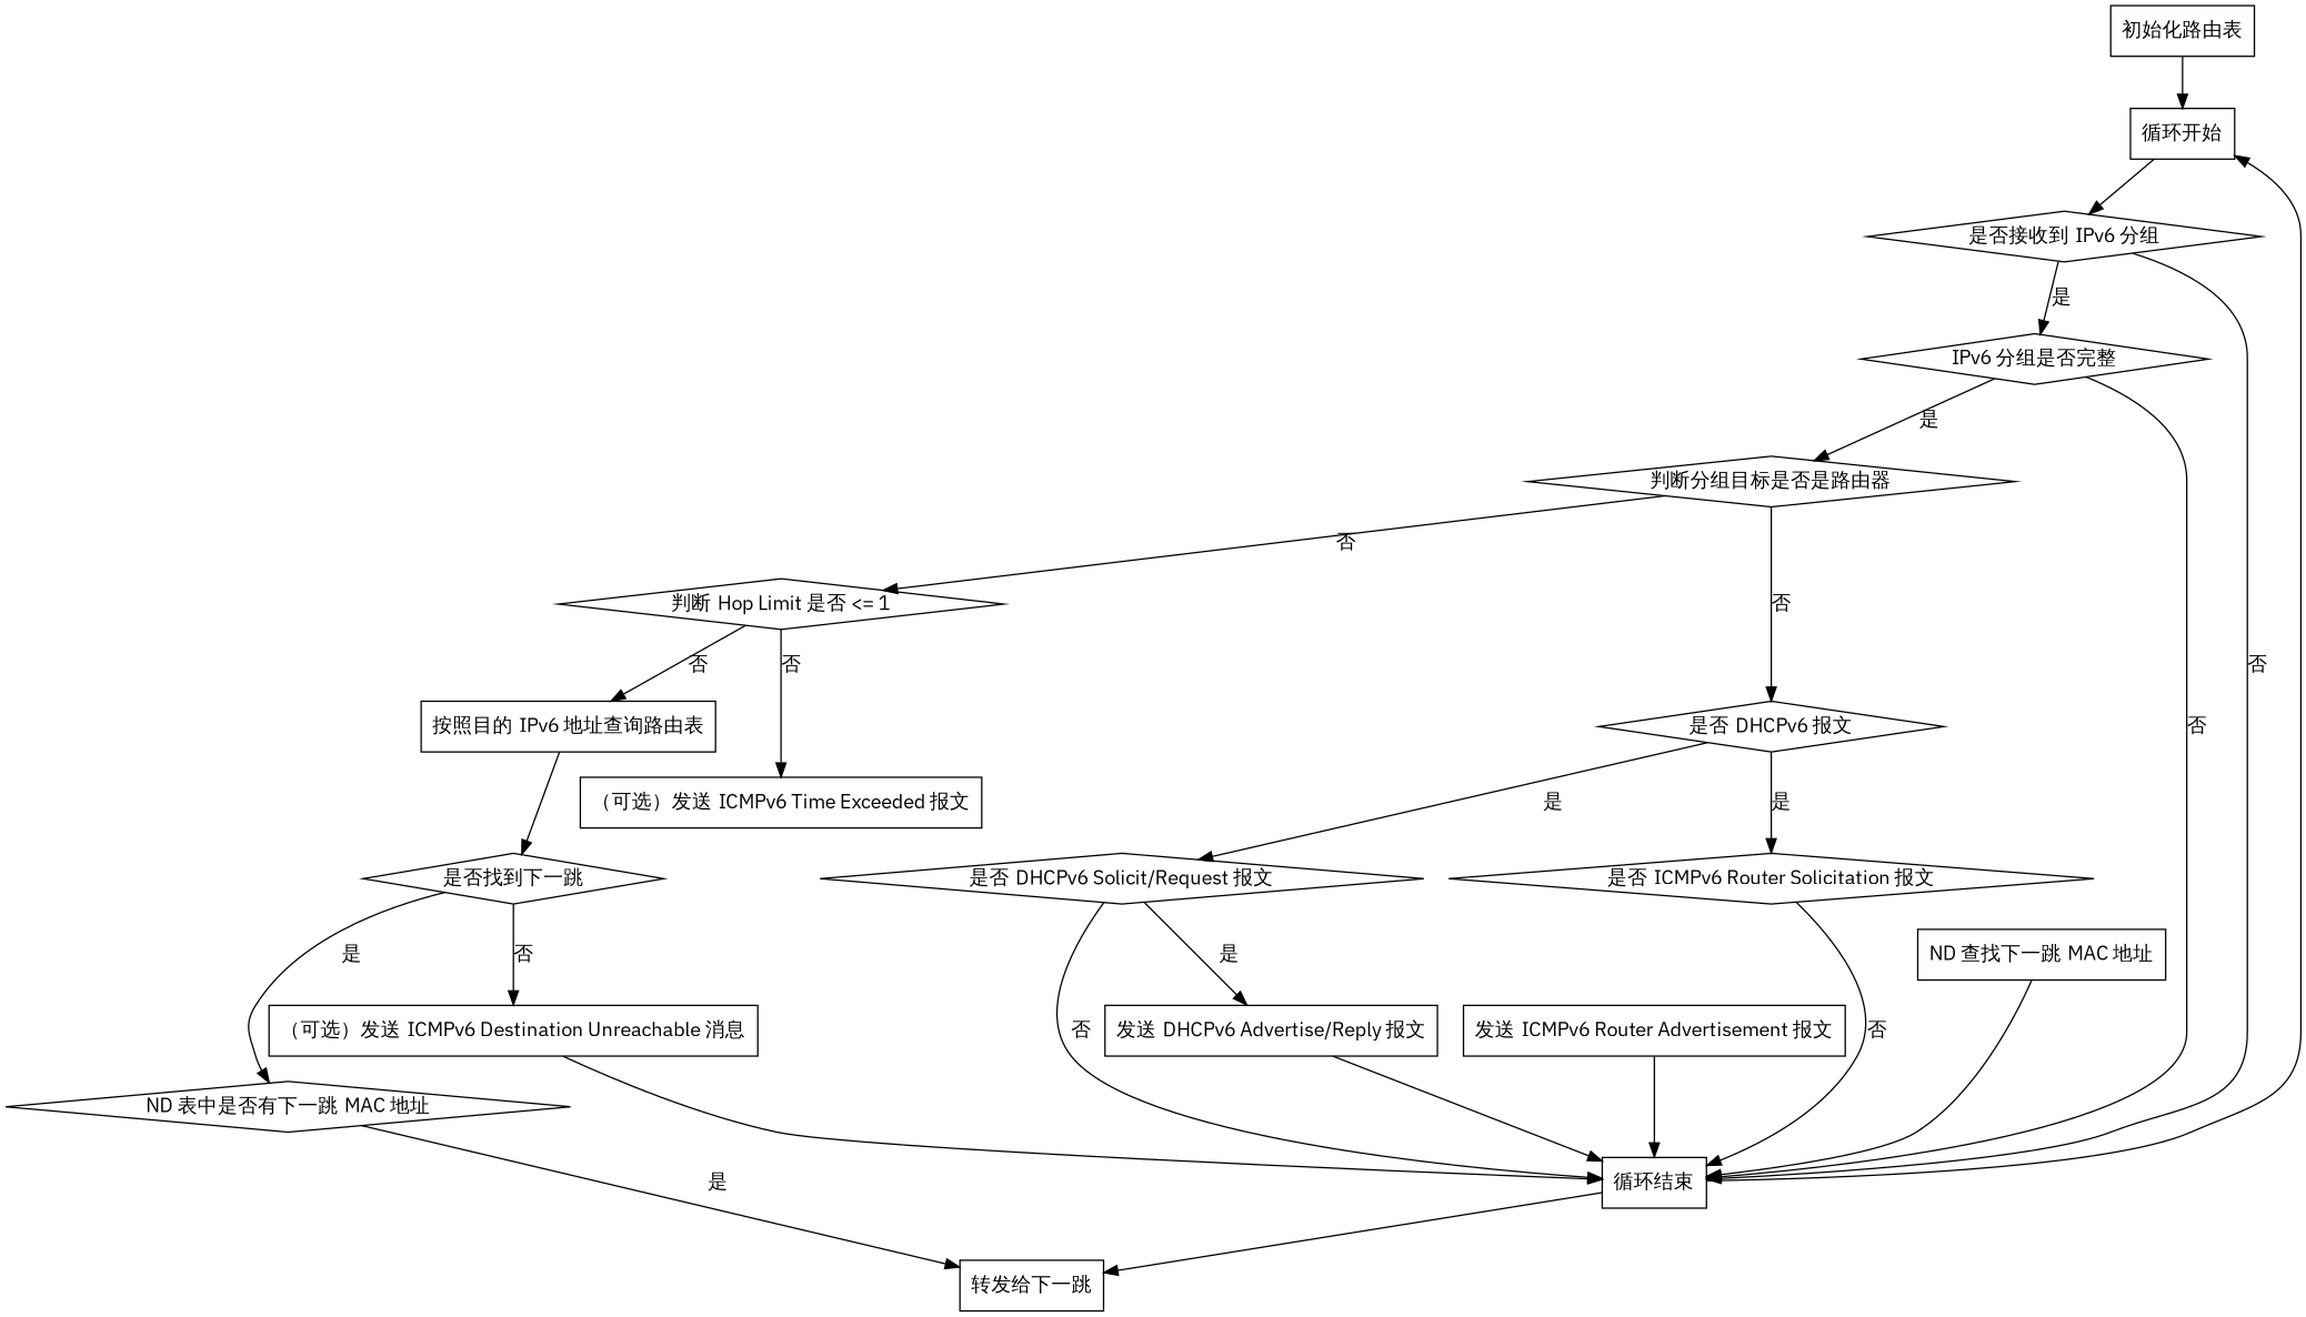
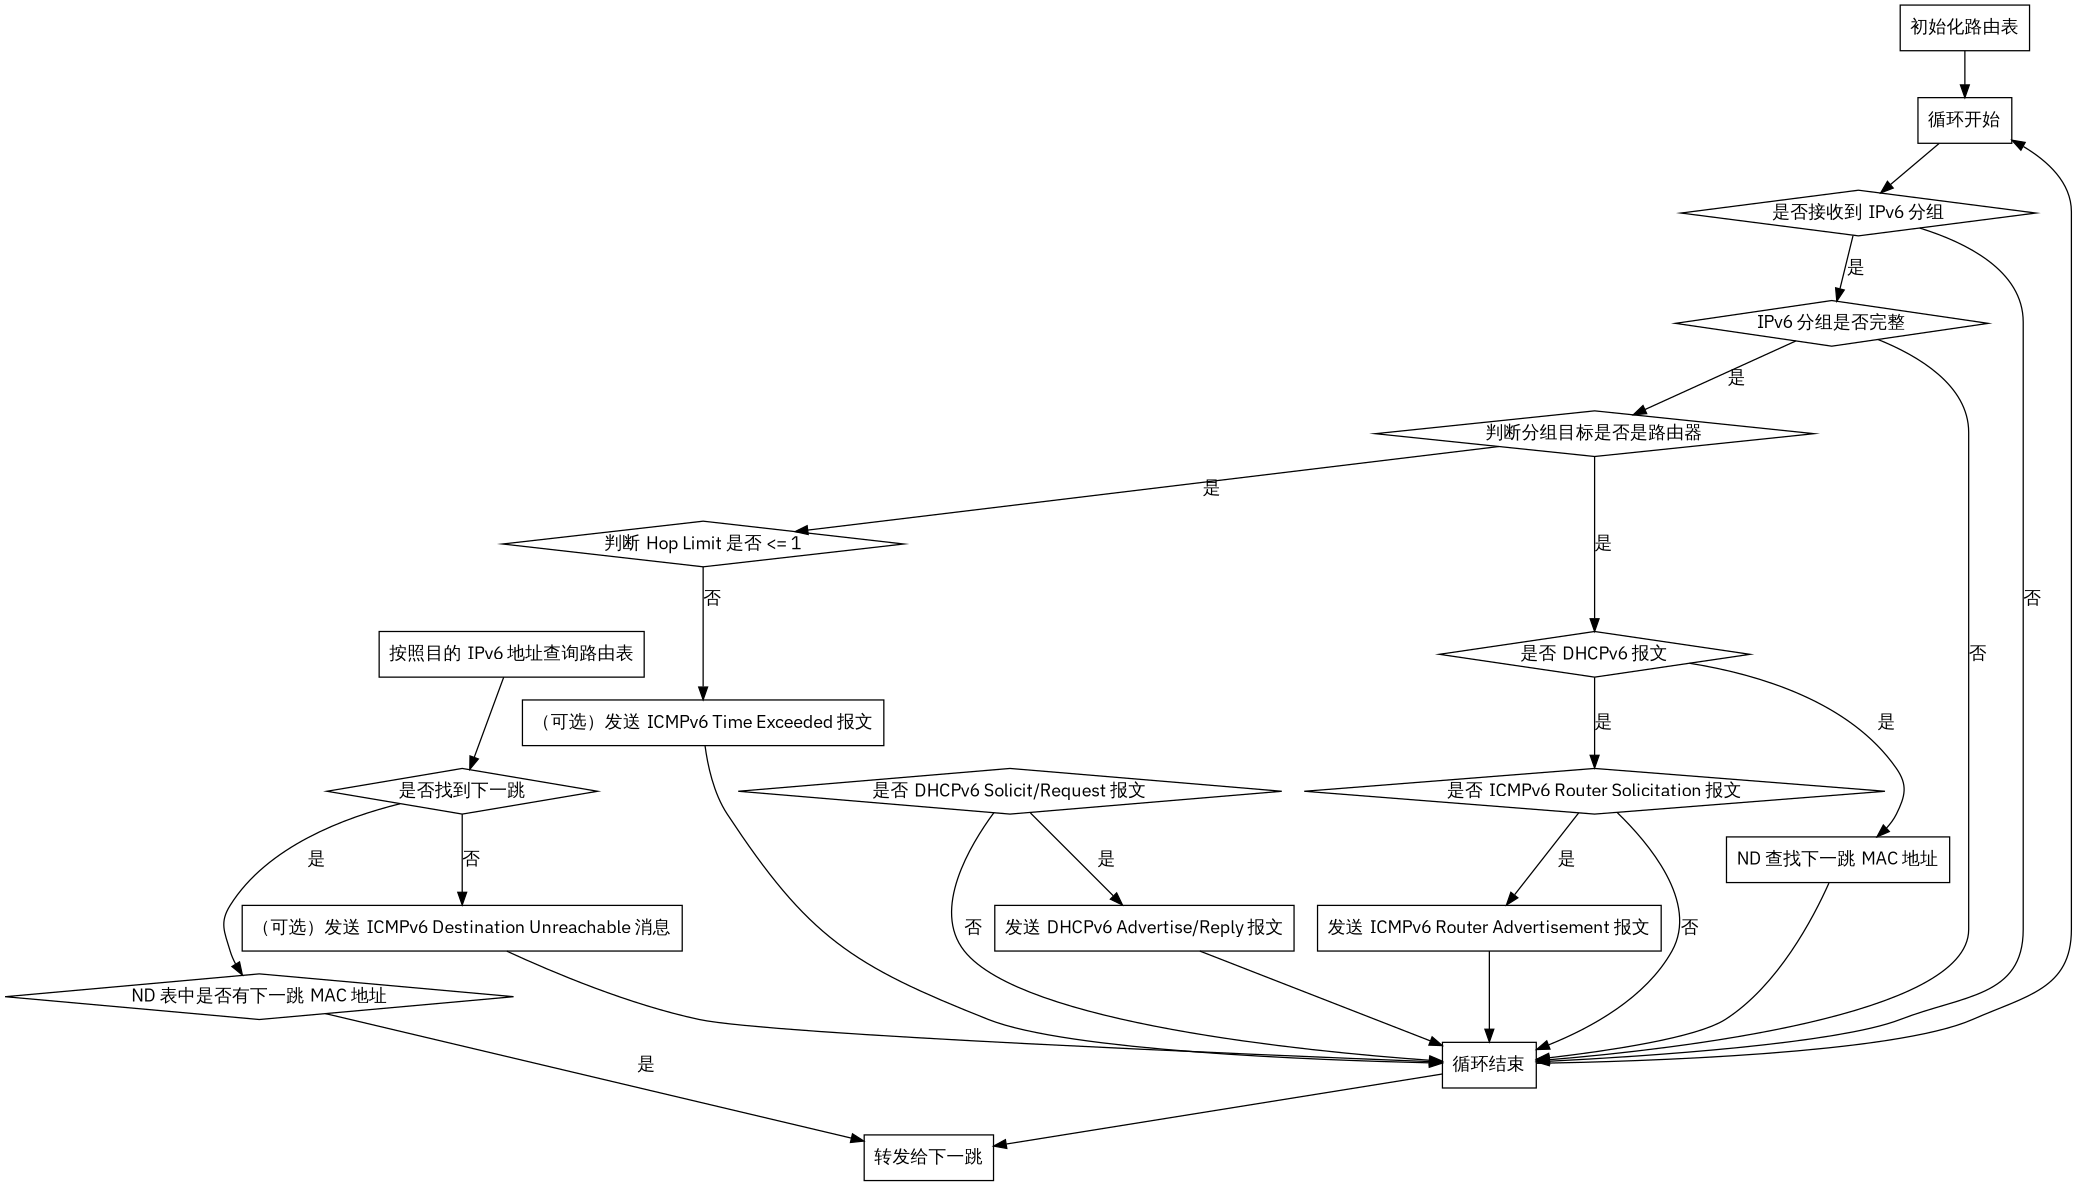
  digraph {
    fontname="IBM Plex Sans"
    node [fontname="IBM Plex Sans" shape=rect]
    edge [fontname="IBM Plex Sans"]
    n1 [label="初始化路由表"]
    n2 [label="循环开始"]
    n3 [label="是否接收到 IPv6 分组" shape=diamond]
    n4 [label="循环结束"]
    n5 [label="IPv6 分组是否完整" shape=diamond]
    n6 [label="转发给下一跳"]
    n7 [label="判断分组目标是否是路由器" shape=diamond]
    n8 [label="是否 DHCPv6 报文" shape=diamond]
    n9 [label="判断 Hop Limit 是否 <= 1" shape=diamond]
    n10 [label="是否 DHCPv6 Solicit/Request 报文" shape=diamond]
    n11 [label="是否 ICMPv6 Router Solicitation 报文" shape=diamond]
    n12 [label="（可选）发送 ICMPv6 Time Exceeded 报文"]
    n13 [label="按照目的 IPv6 地址查询路由表"]
    n14 [label="发送 DHCPv6 Advertise/Reply 报文"]
    n15 [label="发送 ICMPv6 Router Advertisement 报文"]
    n16 [label="是否找到下一跳" shape=diamond]
    n17 [label="ND 表中是否有下一跳 MAC 地址" shape=diamond]
    n18 [label="（可选）发送 ICMPv6 Destination Unreachable 消息"]
    n19 [label="ND 查找下一跳 MAC 地址"]
    n1 -> n2
    n2 -> n3
    n3 -> n4 [label="否"]
    n3 -> n5 [label="是"]
    n4 -> n2
    n4 -> n6
    n5 -> n4 [label="否"]
    n5 -> n7 [label="是"]
-   n7 -> n8 [label="否"]
-   n7 -> n9 [label="否"]
-   n8 -> n10 [label="是"]
+   n7 -> n8 [label="是"]
+   n7 -> n9 [label="是"]
+   n8 -> n19 [label="是"]
    n8 -> n11 [label="是"]
    n9 -> n12 [label="否"]
-   n9 -> n13 [label="否"]
    n10 -> n4 [label="否"]
    n10 -> n14 [label="是"]
    n11 -> n4 [label="否"]
+   n11 -> n15 [label="是"]
+   n12 -> n4
    n13 -> n16
    n14 -> n4
    n15 -> n4
    n16 -> n17 [label="是"]
    n16 -> n18 [label="否"]
    n17 -> n6 [label="是"]
    n18 -> n4
    n19 -> n4
  }
